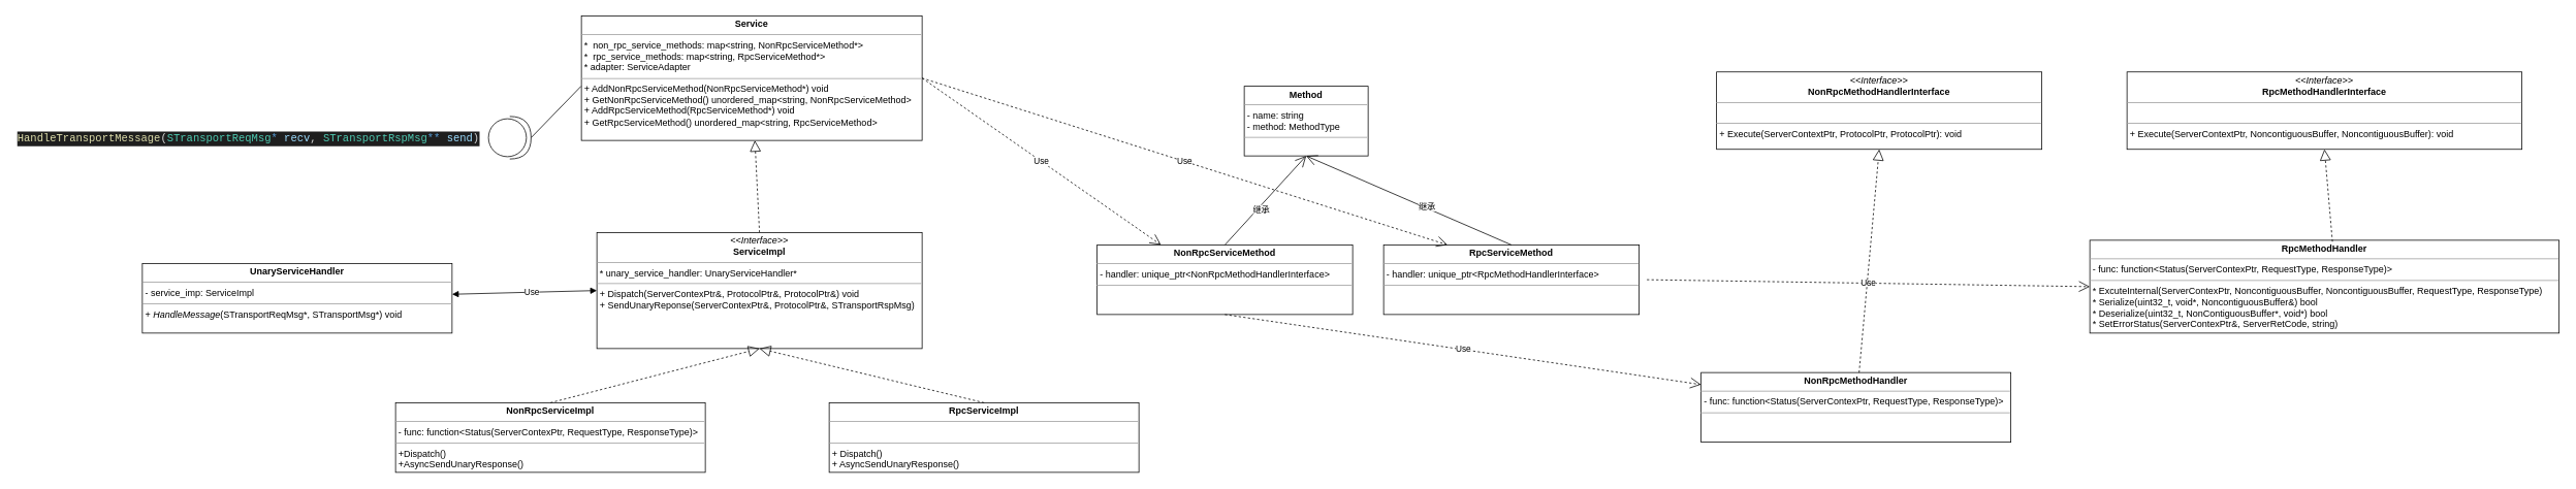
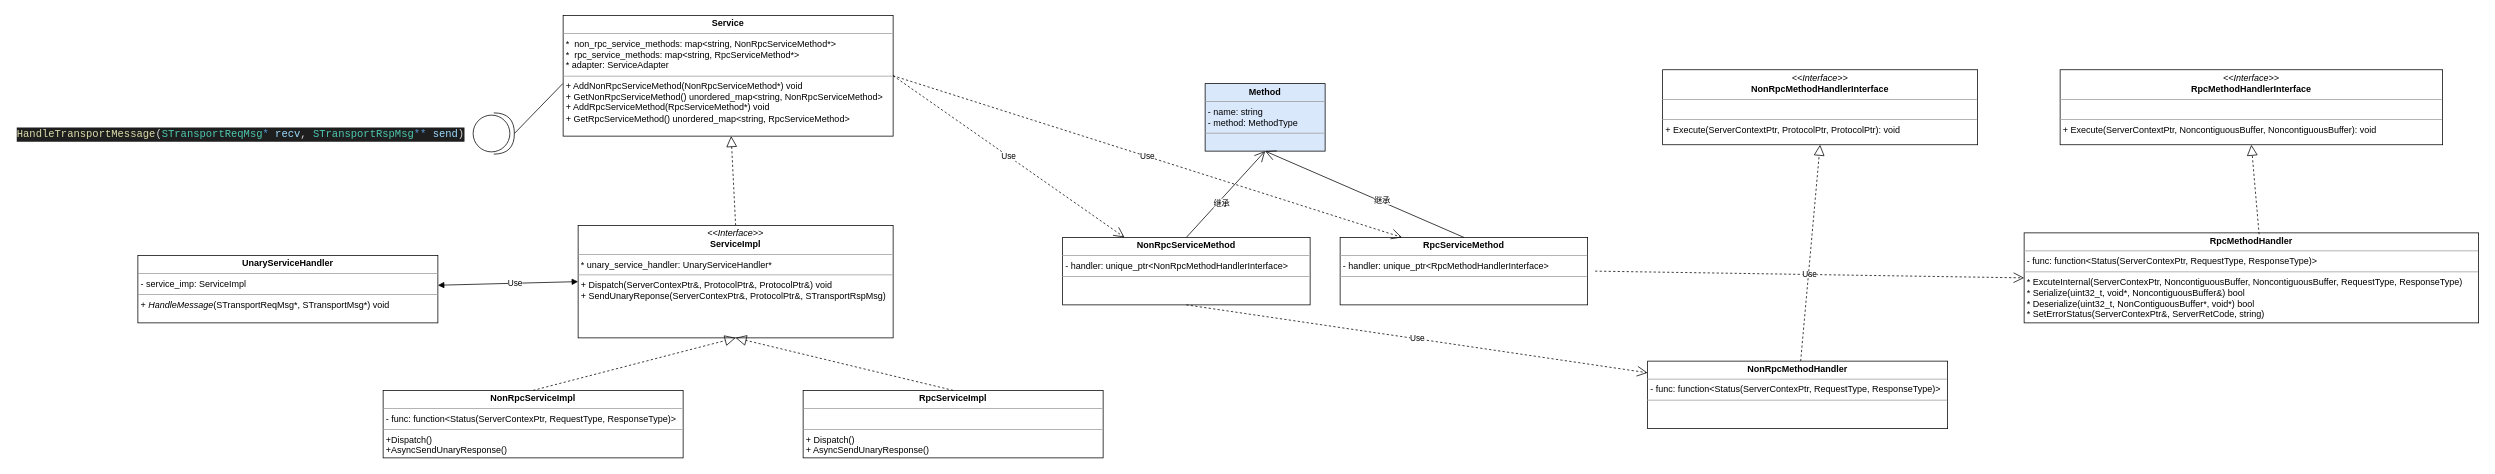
  <mxCell id="0" />
  <mxCell id="1" parent="0" />
- <mxCell id="2" value="&lt;p style=&quot;margin: 0px ; margin-top: 4px ; text-align: center&quot;&gt;&lt;b&gt;Method&lt;/b&gt;&lt;/p&gt;&lt;hr size=&quot;1&quot;&gt;&lt;p style=&quot;margin: 0px ; margin-left: 4px&quot;&gt;- name: string&lt;/p&gt;&lt;p style=&quot;margin: 0px ; margin-left: 4px&quot;&gt;- method: MethodType&lt;/p&gt;&lt;hr size=&quot;1&quot;&gt;&lt;p style=&quot;margin: 0px ; margin-left: 4px&quot;&gt;&lt;br&gt;&lt;/p&gt;" style="verticalAlign=top;align=left;overflow=fill;fontSize=12;fontFamily=Helvetica;html=1;" vertex="1" parent="1"><mxGeometry x="1606" y="111" width="160" height="90" as="geometry" /></mxCell>
+ <mxCell id="2" value="&lt;p style=&quot;margin: 0px ; margin-top: 4px ; text-align: center&quot;&gt;&lt;b&gt;Method&lt;/b&gt;&lt;/p&gt;&lt;hr size=&quot;1&quot;&gt;&lt;p style=&quot;margin: 0px ; margin-left: 4px&quot;&gt;- name: string&lt;/p&gt;&lt;p style=&quot;margin: 0px ; margin-left: 4px&quot;&gt;- method: MethodType&lt;/p&gt;&lt;hr size=&quot;1&quot;&gt;&lt;p style=&quot;margin: 0px ; margin-left: 4px&quot;&gt;&lt;br&gt;&lt;/p&gt;" style="verticalAlign=top;align=left;overflow=fill;fontSize=12;fontFamily=Helvetica;html=1;fillColor=#dae8fc;" vertex="1" parent="1"><mxGeometry x="1606" y="111" width="160" height="90" as="geometry" /></mxCell>
  <mxCell id="3" value="&lt;p style=&quot;margin: 0px ; margin-top: 4px ; text-align: center&quot;&gt;&lt;b&gt;NonRpcServiceMethod&lt;/b&gt;&lt;/p&gt;&lt;hr size=&quot;1&quot;&gt;&lt;p style=&quot;margin: 0px ; margin-left: 4px&quot;&gt;- handler: unique_ptr&amp;lt;NonRpcMethodHandlerInterface&amp;gt;&lt;/p&gt;&lt;hr size=&quot;1&quot;&gt;&lt;p style=&quot;margin: 0px ; margin-left: 4px&quot;&gt;&lt;br&gt;&lt;/p&gt;" style="verticalAlign=top;align=left;overflow=fill;fontSize=12;fontFamily=Helvetica;html=1;" vertex="1" parent="1"><mxGeometry x="1416" y="316" width="330" height="90" as="geometry" /></mxCell>
  <mxCell id="4" value="" style="endArrow=open;endFill=1;endSize=12;html=1;exitX=0.5;exitY=0;exitDx=0;exitDy=0;" edge="1" parent="1" source="3"><mxGeometry width="160" relative="1" as="geometry"><mxPoint x="1766" y="411" as="sourcePoint" /><mxPoint x="1686" y="201" as="targetPoint" /></mxGeometry></mxCell>
  <mxCell id="5" value="继承" style="edgeLabel;html=1;align=center;verticalAlign=middle;resizable=0;points=[];" vertex="1" connectable="0" parent="4"><mxGeometry x="-0.165" y="-3" relative="1" as="geometry"><mxPoint as="offset" /></mxGeometry></mxCell>
  <mxCell id="6" value="&lt;p style=&quot;margin: 0px ; margin-top: 4px ; text-align: center&quot;&gt;&lt;i&gt;&amp;lt;&amp;lt;Interface&amp;gt;&amp;gt;&lt;/i&gt;&lt;br&gt;&lt;b&gt;NonRpcMethodHandlerInterface&lt;/b&gt;&lt;/p&gt;&lt;hr size=&quot;1&quot;&gt;&lt;p style=&quot;margin: 0px ; margin-left: 4px&quot;&gt;&lt;br&gt;&lt;/p&gt;&lt;hr size=&quot;1&quot;&gt;&lt;p style=&quot;margin: 0px ; margin-left: 4px&quot;&gt;+ Execute(ServerContextPtr, ProtocolPtr, ProtocolPtr): void&lt;br&gt;&lt;/p&gt;" style="verticalAlign=top;align=left;overflow=fill;fontSize=12;fontFamily=Helvetica;html=1;" vertex="1" parent="1"><mxGeometry x="2216" y="92.5" width="420" height="100" as="geometry" /></mxCell>
  <mxCell id="7" value="Use" style="endArrow=open;endSize=12;dashed=1;html=1;exitX=0.5;exitY=1;exitDx=0;exitDy=0;" edge="1" parent="1" source="3" target="16"><mxGeometry width="160" relative="1" as="geometry"><mxPoint x="1860" y="351" as="sourcePoint" /><mxPoint x="2020" y="351" as="targetPoint" /></mxGeometry></mxCell>
  <mxCell id="8" value="&lt;p style=&quot;margin: 0px ; margin-top: 4px ; text-align: center&quot;&gt;&lt;b&gt;Service&lt;/b&gt;&lt;/p&gt;&lt;hr size=&quot;1&quot;&gt;&lt;p style=&quot;margin: 0px ; margin-left: 4px&quot;&gt;*&amp;nbsp; non_rpc_service_methods: map&amp;lt;string, NonRpcServiceMethod*&amp;gt;&lt;/p&gt;&lt;p style=&quot;margin: 0px ; margin-left: 4px&quot;&gt;*&amp;nbsp; rpc_service_methods: map&amp;lt;string, RpcServiceMethod*&amp;gt;&lt;br&gt;&lt;/p&gt;&lt;p style=&quot;margin: 0px ; margin-left: 4px&quot;&gt;* adapter: ServiceAdapter&lt;/p&gt;&lt;hr size=&quot;1&quot;&gt;&lt;p style=&quot;margin: 0px ; margin-left: 4px&quot;&gt;+ AddNonRpcServiceMethod(NonRpcServiceMethod*) void&lt;/p&gt;&lt;p style=&quot;margin: 0px ; margin-left: 4px&quot;&gt;+ GetNonRpcServiceMethod() unordered_map&amp;lt;string, NonRpcServiceMethod&amp;gt;&lt;/p&gt;&lt;p style=&quot;margin: 0px 0px 0px 4px&quot;&gt;+ AddRpcServiceMethod(RpcServiceMethod*) void&lt;/p&gt;&lt;p style=&quot;margin: 0px 0px 0px 4px&quot;&gt;+ GetRpcServiceMethod() unordered_map&amp;lt;string, RpcServiceMethod&amp;gt;&lt;/p&gt;&lt;p style=&quot;margin: 0px 0px 0px 4px&quot;&gt;&lt;br&gt;&lt;/p&gt;" style="verticalAlign=top;align=left;overflow=fill;fontSize=12;fontFamily=Helvetica;html=1;" vertex="1" parent="1"><mxGeometry x="750" y="20" width="440" height="161" as="geometry" /></mxCell>
  <mxCell id="9" value="Use" style="endArrow=open;endSize=12;dashed=1;html=1;exitX=1;exitY=0.5;exitDx=0;exitDy=0;entryX=0.25;entryY=0;entryDx=0;entryDy=0;" edge="1" parent="1" source="8" target="3"><mxGeometry width="160" relative="1" as="geometry"><mxPoint x="1406" y="191" as="sourcePoint" /><mxPoint x="1571" y="191" as="targetPoint" /></mxGeometry></mxCell>
  <mxCell id="10" value="&lt;p style=&quot;margin: 0px ; margin-top: 4px ; text-align: center&quot;&gt;&lt;b&gt;RpcServiceMethod&lt;/b&gt;&lt;/p&gt;&lt;hr size=&quot;1&quot;&gt;&lt;p style=&quot;margin: 0px ; margin-left: 4px&quot;&gt;- handler: unique_ptr&amp;lt;RpcMethodHandlerInterface&amp;gt;&lt;/p&gt;&lt;hr size=&quot;1&quot;&gt;&lt;p style=&quot;margin: 0px ; margin-left: 4px&quot;&gt;&lt;br&gt;&lt;/p&gt;" style="verticalAlign=top;align=left;overflow=fill;fontSize=12;fontFamily=Helvetica;html=1;" vertex="1" parent="1"><mxGeometry x="1786" y="316" width="330" height="90" as="geometry" /></mxCell>
  <mxCell id="11" value="" style="endArrow=open;endFill=1;endSize=12;html=1;exitX=0.5;exitY=0;exitDx=0;exitDy=0;" edge="1" parent="1" source="10"><mxGeometry width="160" relative="1" as="geometry"><mxPoint x="1696" y="331" as="sourcePoint" /><mxPoint x="1686" y="201" as="targetPoint" /></mxGeometry></mxCell>
  <mxCell id="12" value="继承" style="edgeLabel;html=1;align=center;verticalAlign=middle;resizable=0;points=[];" vertex="1" connectable="0" parent="11"><mxGeometry x="-0.165" y="-3" relative="1" as="geometry"><mxPoint as="offset" /></mxGeometry></mxCell>
  <mxCell id="13" value="&lt;p style=&quot;margin: 0px ; margin-top: 4px ; text-align: center&quot;&gt;&lt;i&gt;&amp;lt;&amp;lt;Interface&amp;gt;&amp;gt;&lt;/i&gt;&lt;br&gt;&lt;b&gt;RpcMethodHandlerInterface&lt;/b&gt;&lt;/p&gt;&lt;hr size=&quot;1&quot;&gt;&lt;p style=&quot;margin: 0px ; margin-left: 4px&quot;&gt;&lt;br&gt;&lt;/p&gt;&lt;hr size=&quot;1&quot;&gt;&lt;p style=&quot;margin: 0px ; margin-left: 4px&quot;&gt;+ Execute(ServerContextPtr, NoncontiguousBuffer, NoncontiguousBuffer): void&lt;br&gt;&lt;/p&gt;" style="verticalAlign=top;align=left;overflow=fill;fontSize=12;fontFamily=Helvetica;html=1;" vertex="1" parent="1"><mxGeometry x="2746" y="92.5" width="510" height="100" as="geometry" /></mxCell>
  <mxCell id="14" value="Use" style="endArrow=open;endSize=12;dashed=1;html=1;entryX=0;entryY=0.5;entryDx=0;entryDy=0;" edge="1" parent="1" target="18"><mxGeometry width="160" relative="1" as="geometry"><mxPoint x="2126" y="361" as="sourcePoint" /><mxPoint x="1618.222" y="591" as="targetPoint" /></mxGeometry></mxCell>
  <mxCell id="15" value="Use" style="endArrow=open;endSize=12;dashed=1;html=1;exitX=1;exitY=0.5;exitDx=0;exitDy=0;entryX=0.25;entryY=0;entryDx=0;entryDy=0;" edge="1" parent="1" source="8" target="10"><mxGeometry width="160" relative="1" as="geometry"><mxPoint x="1226" y="371" as="sourcePoint" /><mxPoint x="1426" y="371" as="targetPoint" /></mxGeometry></mxCell>
  <mxCell id="16" value="&lt;p style=&quot;margin: 0px ; margin-top: 4px ; text-align: center&quot;&gt;&lt;b&gt;NonRpcMethodHandler&lt;/b&gt;&lt;/p&gt;&lt;hr size=&quot;1&quot;&gt;&lt;p style=&quot;margin: 0px ; margin-left: 4px&quot;&gt;- func: function&amp;lt;Status(ServerContexPtr, RequestType, ResponseType)&amp;gt;&lt;/p&gt;&lt;hr size=&quot;1&quot;&gt;&lt;p style=&quot;margin: 0px ; margin-left: 4px&quot;&gt;&lt;br&gt;&lt;/p&gt;" style="verticalAlign=top;align=left;overflow=fill;fontSize=12;fontFamily=Helvetica;html=1;" vertex="1" parent="1"><mxGeometry x="2196" y="481" width="400" height="90" as="geometry" /></mxCell>
  <mxCell id="17" value="" style="endArrow=block;dashed=1;endFill=0;endSize=12;html=1;entryX=0.5;entryY=1;entryDx=0;entryDy=0;" edge="1" parent="1" source="16" target="6"><mxGeometry width="160" relative="1" as="geometry"><mxPoint x="1554" y="501" as="sourcePoint" /><mxPoint x="1714" y="501" as="targetPoint" /></mxGeometry></mxCell>
  <mxCell id="18" value="&lt;p style=&quot;margin: 0px ; margin-top: 4px ; text-align: center&quot;&gt;&lt;b&gt;RpcMethodHandler&lt;/b&gt;&lt;/p&gt;&lt;hr size=&quot;1&quot;&gt;&lt;p style=&quot;margin: 0px ; margin-left: 4px&quot;&gt;- func: function&amp;lt;Status(ServerContexPtr, RequestType, ResponseType)&amp;gt;&lt;/p&gt;&lt;hr size=&quot;1&quot;&gt;&lt;p style=&quot;margin: 0px ; margin-left: 4px&quot;&gt;* ExcuteInternal(ServerContexPtr, NoncontiguousBuffer, NoncontiguousBuffer, RequestType, ResponseType)&lt;/p&gt;&lt;p style=&quot;margin: 0px ; margin-left: 4px&quot;&gt;* Serialize(uint32_t, void*, NoncontiguousBuffer&amp;amp;) bool&lt;/p&gt;&lt;p style=&quot;margin: 0px ; margin-left: 4px&quot;&gt;* Deserialize(uint32_t, NonContiguousBuffer*, void*) bool&lt;/p&gt;&lt;p style=&quot;margin: 0px ; margin-left: 4px&quot;&gt;* SetErrorStatus(ServerContexPtr&amp;amp;, ServerRetCode, string)&lt;/p&gt;" style="verticalAlign=top;align=left;overflow=fill;fontSize=12;fontFamily=Helvetica;html=1;" vertex="1" parent="1"><mxGeometry x="2698" y="310" width="606" height="120" as="geometry" /></mxCell>
  <mxCell id="19" value="" style="endArrow=block;dashed=1;endFill=0;endSize=12;html=1;entryX=0.5;entryY=1;entryDx=0;entryDy=0;exitX=0.517;exitY=0.015;exitDx=0;exitDy=0;exitPerimeter=0;" edge="1" parent="1" source="18" target="13"><mxGeometry width="160" relative="1" as="geometry"><mxPoint x="2204" y="781" as="sourcePoint" /><mxPoint x="2204" y="681" as="targetPoint" /></mxGeometry></mxCell>
  <mxCell id="20" value="" style="shape=providedRequiredInterface;html=1;verticalLabelPosition=bottom;" vertex="1" parent="1"><mxGeometry x="630" y="150" width="55" height="55" as="geometry" /></mxCell>
  <mxCell id="21" value="" style="endArrow=none;html=1;entryX=-0.001;entryY=0.565;entryDx=0;entryDy=0;entryPerimeter=0;exitX=1;exitY=0.5;exitDx=0;exitDy=0;exitPerimeter=0;" edge="1" parent="1" source="20" target="8"><mxGeometry width="50" height="50" relative="1" as="geometry"><mxPoint x="1160" y="270" as="sourcePoint" /><mxPoint x="1210" y="220" as="targetPoint" /></mxGeometry></mxCell>
  <mxCell id="22" value="&lt;div style=&quot;color: rgb(212, 212, 212); background-color: rgb(30, 30, 30); font-family: consolas, &amp;quot;courier new&amp;quot;, monospace; font-weight: normal; font-size: 14px; line-height: 19px;&quot;&gt;&lt;div&gt;&lt;span style=&quot;color: #dcdcaa&quot;&gt;HandleTransportMessage&lt;/span&gt;&lt;span style=&quot;color: #d4d4d4&quot;&gt;(&lt;/span&gt;&lt;span style=&quot;color: #4ec9b0&quot;&gt;STransportReqMsg&lt;/span&gt;&lt;span style=&quot;color: #569cd6&quot;&gt;*&lt;/span&gt;&lt;span style=&quot;color: #d4d4d4&quot;&gt;&amp;nbsp;&lt;/span&gt;&lt;span style=&quot;color: #9cdcfe&quot;&gt;recv&lt;/span&gt;&lt;span style=&quot;color: #d4d4d4&quot;&gt;,&amp;nbsp;&lt;/span&gt;&lt;span style=&quot;color: #4ec9b0&quot;&gt;STransportRspMsg&lt;/span&gt;&lt;span style=&quot;color: #569cd6&quot;&gt;**&lt;/span&gt;&lt;span style=&quot;color: #d4d4d4&quot;&gt;&amp;nbsp;&lt;/span&gt;&lt;span style=&quot;color: #9cdcfe&quot;&gt;send&lt;/span&gt;&lt;span style=&quot;color: #d4d4d4&quot;&gt;)&lt;/span&gt;&lt;/div&gt;&lt;/div&gt;" style="text;whiteSpace=wrap;html=1;" vertex="1" parent="1"><mxGeometry x="20" y="162.5" width="550" height="30" as="geometry" /></mxCell>
  <mxCell id="23" value="" style="endArrow=block;dashed=1;endFill=0;endSize=12;html=1;exitX=0.5;exitY=0;exitDx=0;exitDy=0;" edge="1" parent="1" source="24" target="8"><mxGeometry width="160" relative="1" as="geometry"><mxPoint x="983.625" y="310" as="sourcePoint" /><mxPoint x="980" y="240" as="targetPoint" /></mxGeometry></mxCell>
  <mxCell id="24" value="&lt;p style=&quot;margin: 0px ; margin-top: 4px ; text-align: center&quot;&gt;&lt;i&gt;&amp;lt;&amp;lt;Interface&amp;gt;&amp;gt;&lt;/i&gt;&lt;br&gt;&lt;b&gt;ServiceImpl&lt;/b&gt;&lt;/p&gt;&lt;hr size=&quot;1&quot;&gt;&lt;p style=&quot;margin: 0px ; margin-left: 4px&quot;&gt;* unary_service_handler: UnaryServiceHandler*&lt;/p&gt;&lt;hr size=&quot;1&quot;&gt;&lt;p style=&quot;margin: 0px ; margin-left: 4px&quot;&gt;&lt;span&gt;+ Dispatch(ServerContexPtr&amp;amp;, ProtocolPtr&amp;amp;, ProtocolPtr&amp;amp;) void&lt;/span&gt;&lt;br&gt;&lt;/p&gt;&lt;p style=&quot;margin: 0px ; margin-left: 4px&quot;&gt;+ SendUnaryReponse(ServerContexPtr&amp;amp;, ProtocolPtr&amp;amp;, STransportRspMsg)&lt;/p&gt;&lt;p style=&quot;margin: 0px ; margin-left: 4px&quot;&gt;&lt;br&gt;&lt;/p&gt;" style="verticalAlign=top;align=left;overflow=fill;fontSize=12;fontFamily=Helvetica;html=1;" vertex="1" parent="1"><mxGeometry x="770" y="300" width="420" height="150" as="geometry" /></mxCell>
  <mxCell id="25" value="&lt;p style=&quot;margin: 0px ; margin-top: 4px ; text-align: center&quot;&gt;&lt;b&gt;UnaryServiceHandler&lt;/b&gt;&lt;/p&gt;&lt;hr size=&quot;1&quot;&gt;&lt;p style=&quot;margin: 0px ; margin-left: 4px&quot;&gt;- service_imp: ServiceImpl&lt;/p&gt;&lt;hr size=&quot;1&quot;&gt;&lt;p style=&quot;margin: 0px ; margin-left: 4px&quot;&gt;+ &lt;i&gt;HandleMessage&lt;/i&gt;(STransportReqMsg*, STransportMsg*) void&lt;/p&gt;" style="verticalAlign=top;align=left;overflow=fill;fontSize=12;fontFamily=Helvetica;html=1;" vertex="1" parent="1"><mxGeometry x="183" y="340" width="400" height="90" as="geometry" /></mxCell>
  <mxCell id="26" value="" style="endArrow=block;startArrow=block;endFill=1;startFill=1;html=1;entryX=0;entryY=0.5;entryDx=0;entryDy=0;" edge="1" parent="1" source="25" target="24"><mxGeometry width="160" relative="1" as="geometry"><mxPoint x="620" y="440" as="sourcePoint" /><mxPoint x="660" y="450" as="targetPoint" /></mxGeometry></mxCell>
  <mxCell id="27" value="Use" style="edgeLabel;html=1;align=center;verticalAlign=middle;resizable=0;points=[];" vertex="1" connectable="0" parent="26"><mxGeometry x="0.106" y="1" relative="1" as="geometry"><mxPoint as="offset" /></mxGeometry></mxCell>
  <mxCell id="28" value="&lt;p style=&quot;margin: 0px ; margin-top: 4px ; text-align: center&quot;&gt;&lt;b&gt;NonRpcServiceImpl&lt;/b&gt;&lt;/p&gt;&lt;hr size=&quot;1&quot;&gt;&lt;p style=&quot;margin: 0px ; margin-left: 4px&quot;&gt;- func: function&amp;lt;Status(ServerContexPtr, RequestType, ResponseType)&amp;gt;&lt;/p&gt;&lt;hr size=&quot;1&quot;&gt;&lt;p style=&quot;margin: 0px ; margin-left: 4px&quot;&gt;+Dispatch()&lt;/p&gt;&lt;p style=&quot;margin: 0px ; margin-left: 4px&quot;&gt;+AsyncSendUnaryResponse()&lt;/p&gt;" style="verticalAlign=top;align=left;overflow=fill;fontSize=12;fontFamily=Helvetica;html=1;" vertex="1" parent="1"><mxGeometry x="510" y="520" width="400" height="90" as="geometry" /></mxCell>
  <mxCell id="29" value="&lt;p style=&quot;margin: 0px ; margin-top: 4px ; text-align: center&quot;&gt;&lt;b&gt;RpcServiceImpl&lt;/b&gt;&lt;/p&gt;&lt;hr size=&quot;1&quot;&gt;&lt;p style=&quot;margin: 0px ; margin-left: 4px&quot;&gt;&lt;br&gt;&lt;/p&gt;&lt;hr size=&quot;1&quot;&gt;&lt;p style=&quot;margin: 0px ; margin-left: 4px&quot;&gt;+ Dispatch()&lt;/p&gt;&lt;p style=&quot;margin: 0px ; margin-left: 4px&quot;&gt;+ AsyncSendUnaryResponse()&lt;/p&gt;" style="verticalAlign=top;align=left;overflow=fill;fontSize=12;fontFamily=Helvetica;html=1;" vertex="1" parent="1"><mxGeometry x="1070" y="520" width="400" height="90" as="geometry" /></mxCell>
  <mxCell id="30" value="" style="endArrow=block;dashed=1;endFill=0;endSize=12;html=1;entryX=0.5;entryY=1;entryDx=0;entryDy=0;exitX=0.5;exitY=0;exitDx=0;exitDy=0;" edge="1" parent="1" source="29" target="24"><mxGeometry width="160" relative="1" as="geometry"><mxPoint x="1785.241" y="450" as="sourcePoint" /><mxPoint x="1708" y="350" as="targetPoint" /></mxGeometry></mxCell>
  <mxCell id="31" value="" style="endArrow=block;dashed=1;endFill=0;endSize=12;html=1;entryX=0.5;entryY=1;entryDx=0;entryDy=0;exitX=0.5;exitY=0;exitDx=0;exitDy=0;" edge="1" parent="1" source="28" target="24"><mxGeometry width="160" relative="1" as="geometry"><mxPoint x="2401.302" y="421.8" as="sourcePoint" /><mxPoint x="2263" y="315" as="targetPoint" /></mxGeometry></mxCell>
